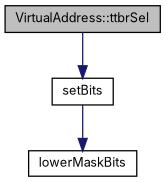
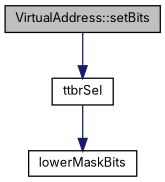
  digraph {
    fontname=Inter
    rankdir=TB
    node [color=black fillcolor=white fontname=Inter fontsize=10 shape=record style=filled]
    edge [color=midnightblue fontname=Inter fontsize=10 labelfontname=Helvetica labelfontsize=10 style=solid]
-   n1 [fillcolor=grey75 fontcolor=black height=0.2 label="VirtualAddress::ttbrSel" width=0.4]
-   n2 [height=0.2 label=setBits width=0.4]
+   n1 [fillcolor=grey75 fontcolor=black height=0.2 label="VirtualAddress::setBits" width=0.4]
+   n2 [height=0.2 label=ttbrSel width=0.4]
    n3 [height=0.2 label=lowerMaskBits width=0.4]
    n1 -> n2
    n2 -> n3
  }
